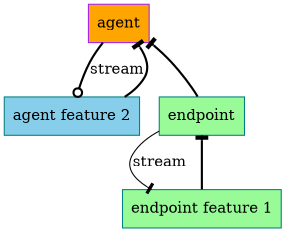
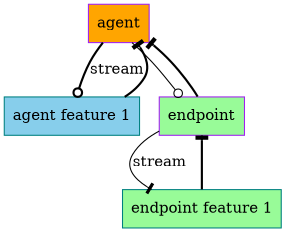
  digraph {
    rankdir=TB
    remincross=true
    root=endpoint
    spline=false
    node [color=purple fillcolor=palegreen shape=box style=filled]
    edge [arrowhead=tee style=bold]
    agent [fillcolor=orange]
-   "agent feature 2" [color=teal fillcolor=skyblue]
-   endpoint [color=teal]
+   "agent feature 2" [color=teal fillcolor=skyblue label="agent feature 1"]
+   endpoint
    "endpoint feature 1" [color=teal]
    agent -> "agent feature 2" [arrowhead=odot label=stream]
+   agent -> endpoint [arrowhead=odot style=solid weight=0]
    "agent feature 2" -> agent [weight=0]
    endpoint -> agent
    endpoint -> "endpoint feature 1" [label=stream style=solid weight=0]
    "endpoint feature 1" -> endpoint
  }
